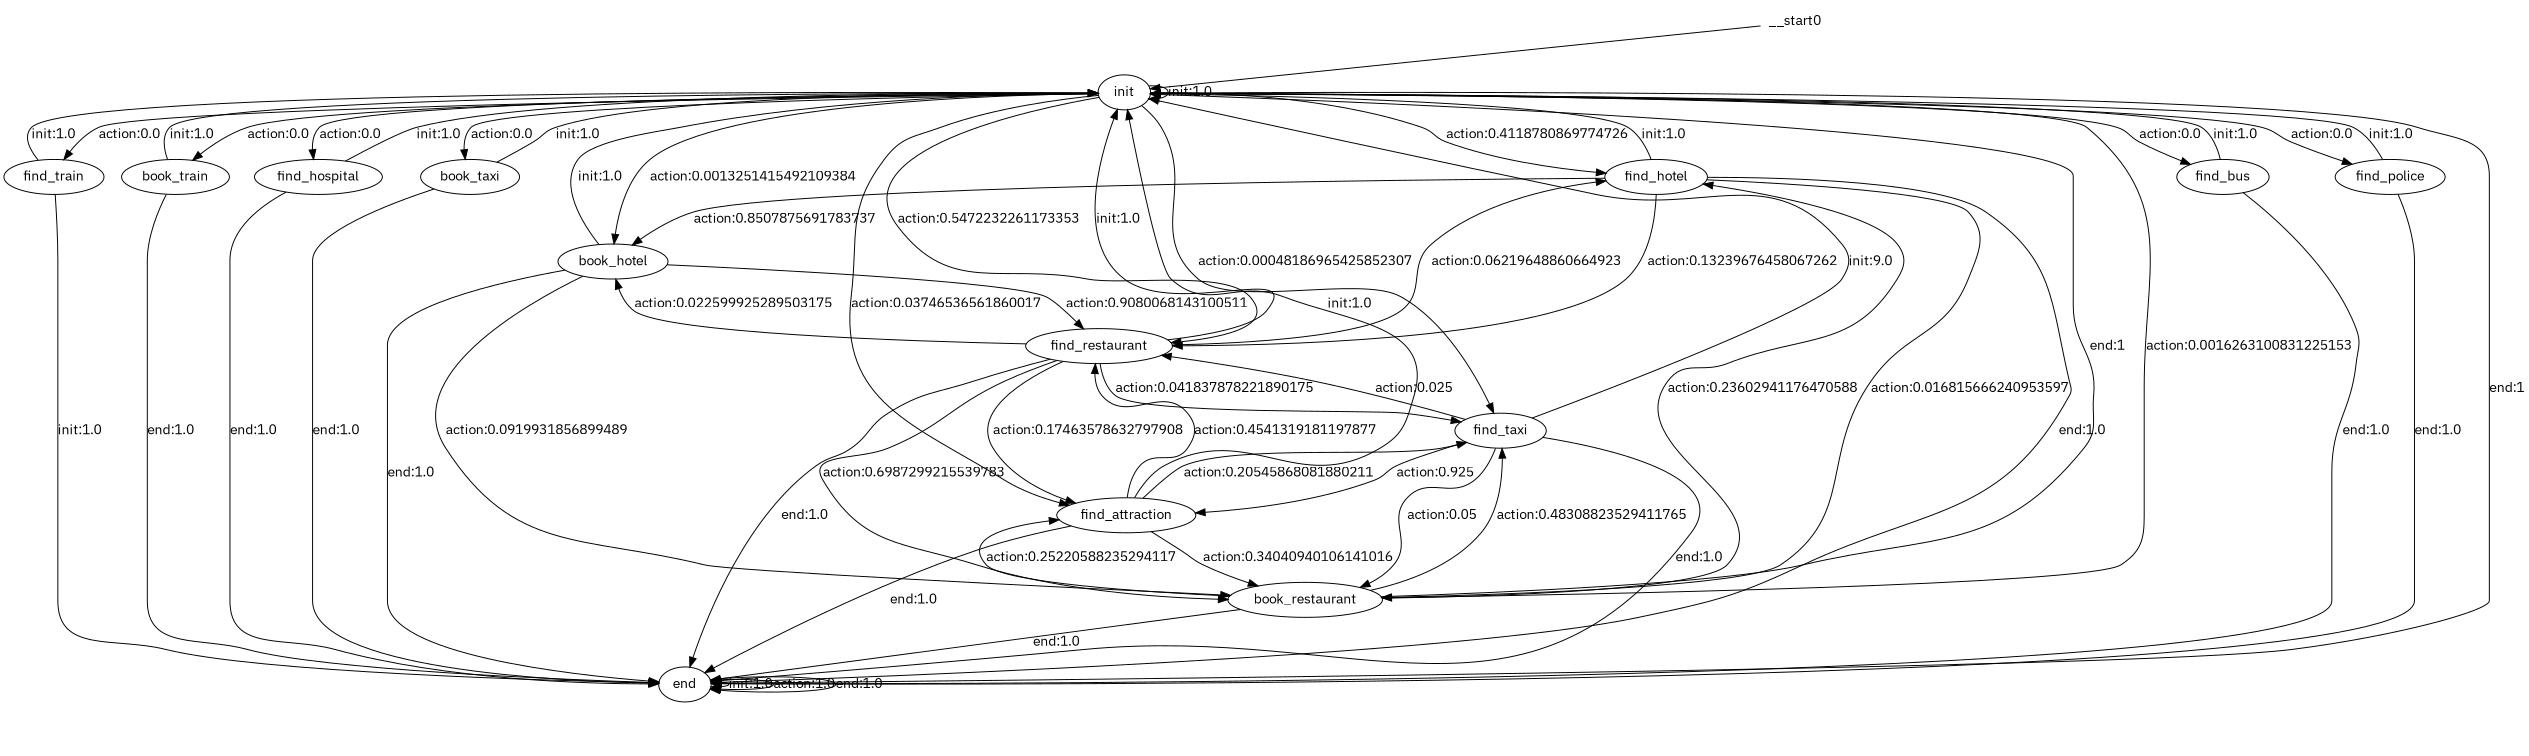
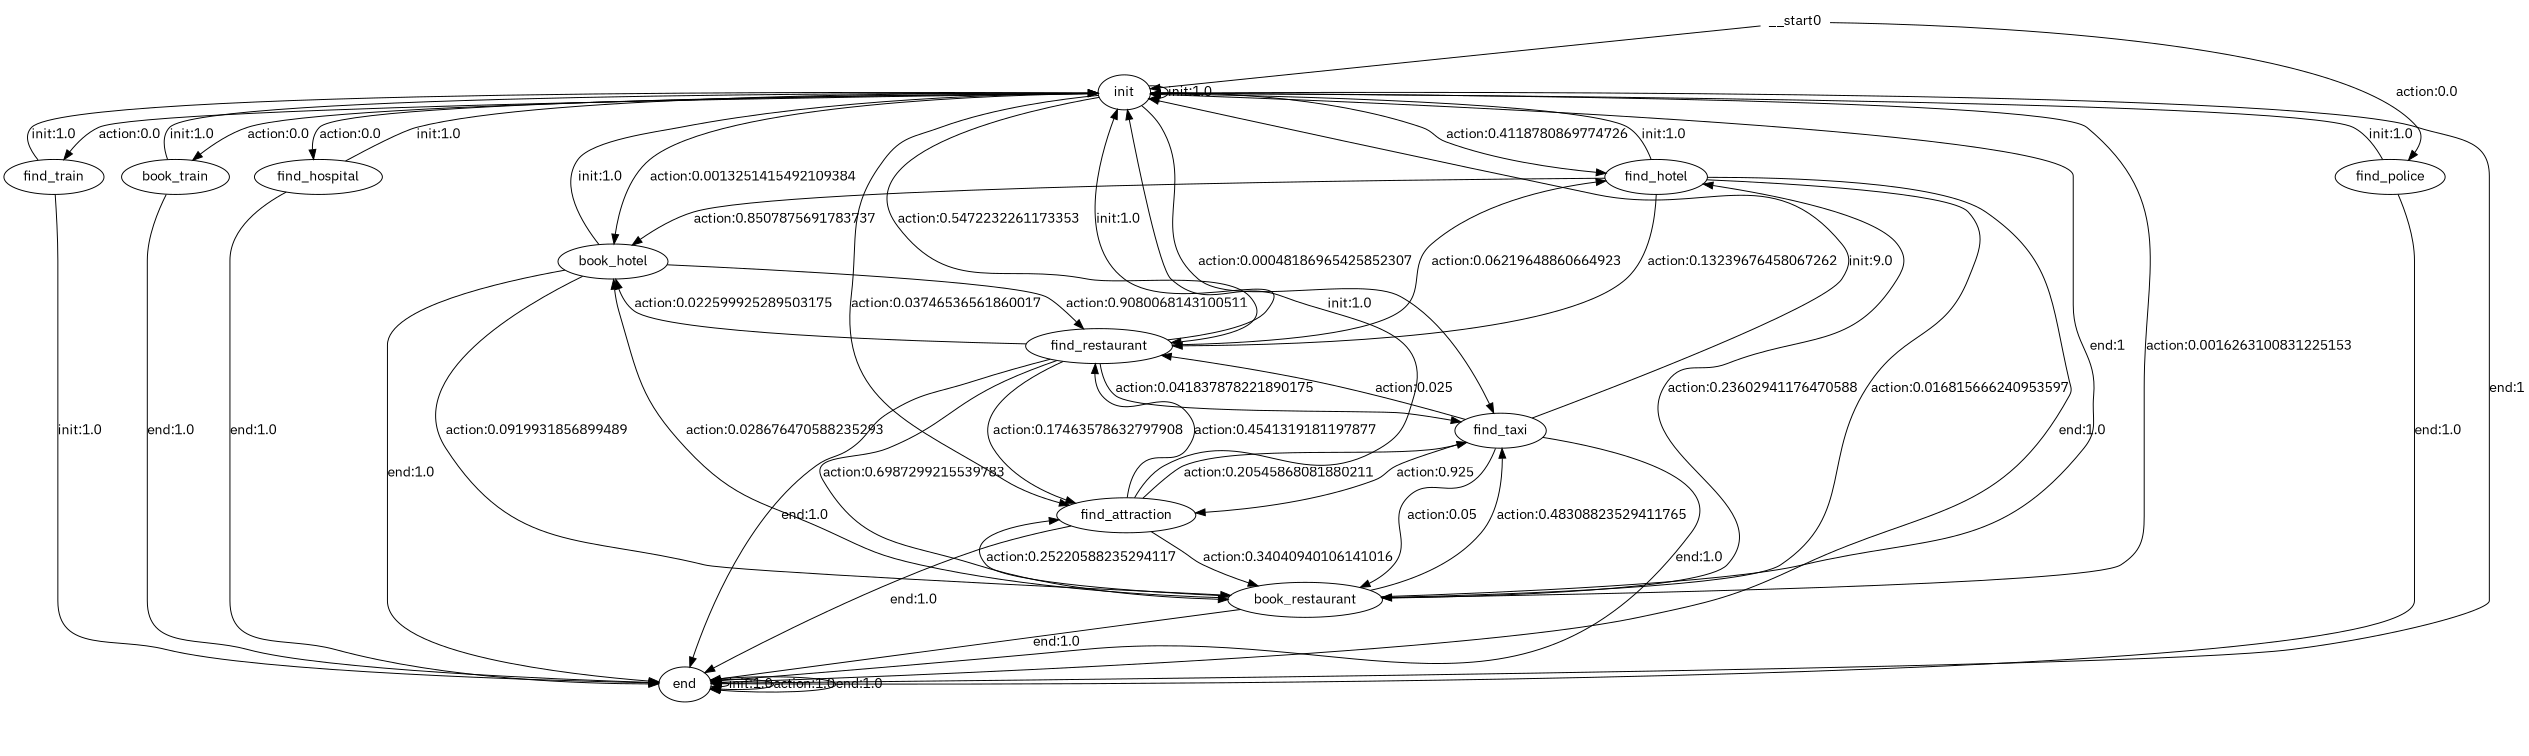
  digraph {
    fontname="IBM Plex Sans"
    node [fontname="IBM Plex Sans"]
    edge [fontname="IBM Plex Sans"]
    n1 [label=init]
    n2 [label=find_hotel]
    n3 [label=book_hotel]
    n4 [label=find_train]
    n5 [label=book_train]
    n6 [label=find_attraction]
    n7 [label=find_restaurant]
    n8 [label=book_restaurant]
    n9 [label=find_hospital]
-   n10 [label=book_taxi]
    n11 [label=find_taxi]
-   n12 [label=find_bus]
    n13 [label=find_police]
    n14 [label=end]
    __start0 [shape=none]
    n1 -> n1 [label="init:1.0"]
    n1 -> n2 [label="action:0.4118780869774726"]
    n1 -> n3 [label="action:0.0013251415492109384"]
    n1 -> n4 [label="action:0.0"]
    n1 -> n5 [label="action:0.0"]
    n1 -> n6 [label="action:0.03746536561860017"]
    n1 -> n7 [label="action:0.5472232261173353"]
    n1 -> n8 [label="action:0.0016263100831225153"]
    n1 -> n9 [label="action:0.0"]
-   n1 -> n10 [label="action:0.0"]
    n1 -> n11 [label="action:0.00048186965425852307"]
-   n1 -> n12 [label="action:0.0"]
-   n1 -> n13 [label="action:0.0"]
+   __start0 -> n13 [label="action:0.0"]
    n1 -> n14 [label="end:1"]
    n2 -> n1 [label="init:1.0"]
    n2 -> n3 [label="action:0.8507875691783737"]
    n2 -> n7 [label="action:0.13239676458067262"]
    n2 -> n8 [label="action:0.016815666240953597"]
    n2 -> n14 [label="end:1.0"]
    n3 -> n1 [label="init:1.0"]
    n3 -> n7 [label="action:0.9080068143100511"]
    n3 -> n8 [label="action:0.0919931856899489"]
    n3 -> n14 [label="end:1.0"]
    n4 -> n1 [label="init:1.0"]
    n4 -> n14 [label="init:1.0"]
    n5 -> n1 [label="init:1.0"]
    n5 -> n14 [label="end:1.0"]
    n6 -> n1 [label="init:1.0"]
    n6 -> n7 [label="action:0.4541319181197877"]
    n6 -> n8 [label="action:0.34040940106141016"]
    n6 -> n11 [label="action:0.20545868081880211"]
    n6 -> n14 [label="end:1.0"]
    n7 -> n1 [label="init:1.0"]
    n7 -> n2 [label="action:0.06219648860664923"]
    n7 -> n3 [label="action:0.022599925289503175"]
    n7 -> n6 [label="action:0.17463578632797908"]
    n7 -> n8 [label="action:0.6987299215539783"]
    n7 -> n11 [label="action:0.041837878221890175"]
    n7 -> n14 [label="end:1.0"]
    n8 -> n1 [label="end:1"]
    n8 -> n2 [label="action:0.23602941176470588"]
+   n8 -> n3 [label="action:0.028676470588235293"]
    n8 -> n6 [label="action:0.25220588235294117"]
    n8 -> n11 [label="action:0.48308823529411765"]
    n8 -> n14 [label="end:1.0"]
    n9 -> n1 [label="init:1.0"]
    n9 -> n14 [label="end:1.0"]
-   n10 -> n1 [label="init:1.0"]
-   n10 -> n14 [label="end:1.0"]
    n11 -> n1 [label="init:9.0"]
    n11 -> n6 [label="action:0.925"]
    n11 -> n7 [label="action:0.025"]
    n11 -> n8 [label="action:0.05"]
    n11 -> n14 [label="end:1.0"]
-   n12 -> n1 [label="init:1.0"]
-   n12 -> n14 [label="end:1.0"]
    n13 -> n1 [label="init:1.0"]
    n13 -> n14 [label="end:1.0"]
    n14 -> n14 [label="init:1.0"]
    n14 -> n14 [label="action:1.0"]
    n14 -> n14 [label="end:1.0"]
    __start0 -> n1
  }
